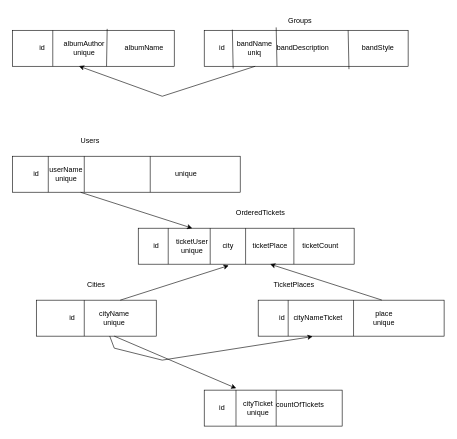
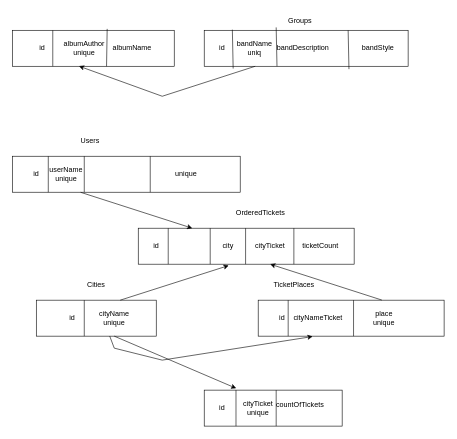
  <mxCell id="0" />
  <mxCell id="1" parent="0" />
  <mxCell id="2" value="" style="rounded=0;whiteSpace=wrap;html=1;" vertex="1" parent="1"><mxGeometry x="20" y="50" width="270" height="60" as="geometry" /></mxCell>
  <mxCell id="3" value="id" style="text;html=1;strokeColor=none;fillColor=none;align=center;verticalAlign=middle;whiteSpace=wrap;rounded=0;" vertex="1" parent="1"><mxGeometry x="40" y="65" width="60" height="30" as="geometry" /></mxCell>
  <mxCell id="4" value="albumAuthor&lt;br&gt;unique" style="text;html=1;strokeColor=none;fillColor=none;align=center;verticalAlign=middle;whiteSpace=wrap;rounded=0;" vertex="1" parent="1"><mxGeometry x="110" y="65" width="60" height="30" as="geometry" /></mxCell>
- <mxCell id="5" value="albumName" style="text;html=1;strokeColor=none;fillColor=none;align=center;verticalAlign=middle;whiteSpace=wrap;rounded=0;" vertex="1" parent="1"><mxGeometry x="210" y="65" width="60" height="30" as="geometry" /></mxCell>
+ <mxCell id="5" value="albumName" style="text;html=1;strokeColor=none;fillColor=none;align=center;verticalAlign=middle;whiteSpace=wrap;rounded=0;" vertex="1" parent="1"><mxGeometry x="190" y="65" width="60" height="30" as="geometry" /></mxCell>
  <mxCell id="6" value="" style="endArrow=none;html=1;rounded=0;exitX=0.25;exitY=1;exitDx=0;exitDy=0;entryX=0.25;entryY=0;entryDx=0;entryDy=0;" edge="1" parent="1" source="2" target="2"><mxGeometry width="50" height="50" relative="1" as="geometry"><mxPoint x="50" y="100" as="sourcePoint" /><mxPoint x="100" y="50" as="targetPoint" /></mxGeometry></mxCell>
  <mxCell id="7" value="" style="endArrow=none;html=1;rounded=0;entryX=0.586;entryY=-0.039;entryDx=0;entryDy=0;exitX=0.582;exitY=1.001;exitDx=0;exitDy=0;exitPerimeter=0;entryPerimeter=0;" edge="1" parent="1" source="2" target="2"><mxGeometry width="50" height="50" relative="1" as="geometry"><mxPoint x="170" y="110" as="sourcePoint" /><mxPoint x="180" y="50" as="targetPoint" /></mxGeometry></mxCell>
  <mxCell id="8" value="" style="rounded=0;whiteSpace=wrap;html=1;" vertex="1" parent="1"><mxGeometry x="340" y="50" width="340" height="60" as="geometry" /></mxCell>
  <mxCell id="9" value="id" style="text;html=1;strokeColor=none;fillColor=none;align=center;verticalAlign=middle;whiteSpace=wrap;rounded=0;" vertex="1" parent="1"><mxGeometry x="340" y="65" width="60" height="30" as="geometry" /></mxCell>
  <mxCell id="10" value="bandName&lt;br&gt;uniq" style="text;html=1;strokeColor=none;fillColor=none;align=center;verticalAlign=middle;whiteSpace=wrap;rounded=0;" vertex="1" parent="1"><mxGeometry x="394" y="65" width="60" height="30" as="geometry" /></mxCell>
  <mxCell id="11" value="bandDescription" style="text;html=1;strokeColor=none;fillColor=none;align=center;verticalAlign=middle;whiteSpace=wrap;rounded=0;" vertex="1" parent="1"><mxGeometry x="475" y="65" width="60" height="30" as="geometry" /></mxCell>
  <mxCell id="12" value="Groups" style="text;html=1;strokeColor=none;fillColor=none;align=center;verticalAlign=middle;whiteSpace=wrap;rounded=0;" vertex="1" parent="1"><mxGeometry x="470" y="20" width="60" height="30" as="geometry" /></mxCell>
  <mxCell id="13" value="bandStyle" style="text;html=1;strokeColor=none;fillColor=none;align=center;verticalAlign=middle;whiteSpace=wrap;rounded=0;" vertex="1" parent="1"><mxGeometry x="600" y="65" width="60" height="30" as="geometry" /></mxCell>
  <mxCell id="14" value="" style="endArrow=none;html=1;rounded=0;exitX=0.142;exitY=1.063;exitDx=0;exitDy=0;exitPerimeter=0;entryX=0.138;entryY=-0.017;entryDx=0;entryDy=0;entryPerimeter=0;" edge="1" parent="1" source="8" target="8"><mxGeometry width="50" height="50" relative="1" as="geometry"><mxPoint x="344" y="100" as="sourcePoint" /><mxPoint x="394" y="50" as="targetPoint" /></mxGeometry></mxCell>
  <mxCell id="15" value="" style="endArrow=none;html=1;rounded=0;exitX=0.142;exitY=1.063;exitDx=0;exitDy=0;exitPerimeter=0;entryX=0.138;entryY=-0.017;entryDx=0;entryDy=0;entryPerimeter=0;" edge="1" parent="1"><mxGeometry width="50" height="50" relative="1" as="geometry"><mxPoint x="581.36" y="114.8" as="sourcePoint" /><mxPoint x="580" y="50" as="targetPoint" /></mxGeometry></mxCell>
  <mxCell id="16" value="" style="endArrow=none;html=1;rounded=0;exitX=0.142;exitY=1.063;exitDx=0;exitDy=0;exitPerimeter=0;entryX=0.138;entryY=-0.017;entryDx=0;entryDy=0;entryPerimeter=0;" edge="1" parent="1"><mxGeometry width="50" height="50" relative="1" as="geometry"><mxPoint x="461.36" y="110" as="sourcePoint" /><mxPoint x="460" y="45.2" as="targetPoint" /></mxGeometry></mxCell>
  <mxCell id="17" value="" style="endArrow=classic;html=1;rounded=0;exitX=0.25;exitY=1;exitDx=0;exitDy=0;entryX=0.412;entryY=0.997;entryDx=0;entryDy=0;entryPerimeter=0;" edge="1" parent="1" source="8" target="2"><mxGeometry width="50" height="50" relative="1" as="geometry"><mxPoint x="360" y="210" as="sourcePoint" /><mxPoint x="410" y="160" as="targetPoint" /><Array as="points"><mxPoint x="270" y="160" /></Array></mxGeometry></mxCell>
  <mxCell id="18" value="" style="rounded=0;whiteSpace=wrap;html=1;" vertex="1" parent="1"><mxGeometry x="230" y="380" width="360" height="60" as="geometry" /></mxCell>
  <mxCell id="19" value="OrderedTickets" style="text;html=1;strokeColor=none;fillColor=none;align=center;verticalAlign=middle;whiteSpace=wrap;rounded=0;" vertex="1" parent="1"><mxGeometry x="364" y="340" width="140" height="30" as="geometry" /></mxCell>
  <mxCell id="20" value="id" style="text;html=1;strokeColor=none;fillColor=none;align=center;verticalAlign=middle;whiteSpace=wrap;rounded=0;" vertex="1" parent="1"><mxGeometry x="230" y="395" width="60" height="30" as="geometry" /></mxCell>
  <mxCell id="21" value="city" style="text;html=1;strokeColor=none;fillColor=none;align=center;verticalAlign=middle;whiteSpace=wrap;rounded=0;" vertex="1" parent="1"><mxGeometry x="350" y="395" width="60" height="30" as="geometry" /></mxCell>
- <mxCell id="22" value="ticketPlace" style="text;html=1;strokeColor=none;fillColor=none;align=center;verticalAlign=middle;whiteSpace=wrap;rounded=0;" vertex="1" parent="1"><mxGeometry x="420" y="395" width="60" height="30" as="geometry" /></mxCell>
- <mxCell id="23" value="ticketUser&lt;br&gt;unique" style="text;html=1;strokeColor=none;fillColor=none;align=center;verticalAlign=middle;whiteSpace=wrap;rounded=0;" vertex="1" parent="1"><mxGeometry x="290" y="395" width="60" height="30" as="geometry" /></mxCell>
+ <mxCell id="22" value="cityTicket" style="text;html=1;strokeColor=none;fillColor=none;align=center;verticalAlign=middle;whiteSpace=wrap;rounded=0;" vertex="1" parent="1"><mxGeometry x="420" y="395" width="60" height="30" as="geometry" /></mxCell>
  <mxCell id="24" value="ticketCount" style="text;html=1;strokeColor=none;fillColor=none;align=center;verticalAlign=middle;whiteSpace=wrap;rounded=0;" vertex="1" parent="1"><mxGeometry x="504" y="395" width="60" height="30" as="geometry" /></mxCell>
  <mxCell id="25" value="" style="rounded=0;whiteSpace=wrap;html=1;" vertex="1" parent="1"><mxGeometry x="60" y="500" width="200" height="60" as="geometry" /></mxCell>
  <mxCell id="26" value="Сities" style="text;html=1;strokeColor=none;fillColor=none;align=center;verticalAlign=middle;whiteSpace=wrap;rounded=0;" vertex="1" parent="1"><mxGeometry x="130" y="460" width="60" height="30" as="geometry" /></mxCell>
  <mxCell id="27" value="cityName&lt;br&gt;unique" style="text;html=1;strokeColor=none;fillColor=none;align=center;verticalAlign=middle;whiteSpace=wrap;rounded=0;" vertex="1" parent="1"><mxGeometry x="160" y="515" width="60" height="30" as="geometry" /></mxCell>
  <mxCell id="28" value="firstPlace" style="text;html=1;strokeColor=none;fillColor=none;align=center;verticalAlign=middle;whiteSpace=wrap;rounded=0;" vertex="1" parent="1"><mxGeometry x="530" y="515" width="60" height="30" as="geometry" /></mxCell>
  <mxCell id="29" value="" style="rounded=0;whiteSpace=wrap;html=1;" vertex="1" parent="1"><mxGeometry x="430" y="500" width="310" height="60" as="geometry" /></mxCell>
  <mxCell id="30" value="TicketPlaces" style="text;html=1;strokeColor=none;fillColor=none;align=center;verticalAlign=middle;whiteSpace=wrap;rounded=0;" vertex="1" parent="1"><mxGeometry x="460" y="460" width="60" height="30" as="geometry" /></mxCell>
  <mxCell id="31" value="id" style="text;html=1;strokeColor=none;fillColor=none;align=center;verticalAlign=middle;whiteSpace=wrap;rounded=0;" vertex="1" parent="1"><mxGeometry x="90" y="515" width="60" height="30" as="geometry" /></mxCell>
  <mxCell id="32" value="id" style="text;html=1;strokeColor=none;fillColor=none;align=center;verticalAlign=middle;whiteSpace=wrap;rounded=0;" vertex="1" parent="1"><mxGeometry x="440" y="515" width="60" height="30" as="geometry" /></mxCell>
  <mxCell id="33" value="cityNameTicket" style="text;html=1;strokeColor=none;fillColor=none;align=center;verticalAlign=middle;whiteSpace=wrap;rounded=0;" vertex="1" parent="1"><mxGeometry x="500" y="515" width="60" height="30" as="geometry" /></mxCell>
  <mxCell id="34" value="place&lt;br&gt;unique" style="text;html=1;strokeColor=none;fillColor=none;align=center;verticalAlign=middle;whiteSpace=wrap;rounded=0;" vertex="1" parent="1"><mxGeometry x="610" y="515" width="60" height="30" as="geometry" /></mxCell>
  <mxCell id="35" value="" style="endArrow=classic;html=1;rounded=0;entryX=0.293;entryY=1.01;entryDx=0;entryDy=0;entryPerimeter=0;exitX=0.612;exitY=0.997;exitDx=0;exitDy=0;exitPerimeter=0;" edge="1" parent="1" source="25" target="29"><mxGeometry width="50" height="50" relative="1" as="geometry"><mxPoint x="170" y="570" as="sourcePoint" /><mxPoint x="139.76" y="620" as="targetPoint" /><Array as="points"><mxPoint x="190" y="580" /><mxPoint x="270" y="600" /></Array></mxGeometry></mxCell>
  <mxCell id="36" value="" style="endArrow=classic;html=1;rounded=0;exitX=0.665;exitY=-0.003;exitDx=0;exitDy=0;exitPerimeter=0;" edge="1" parent="1" source="29"><mxGeometry width="50" height="50" relative="1" as="geometry"><mxPoint x="400" y="490" as="sourcePoint" /><mxPoint x="450" y="440" as="targetPoint" /></mxGeometry></mxCell>
  <mxCell id="37" value="" style="endArrow=classic;html=1;rounded=0;entryX=0.419;entryY=1.037;entryDx=0;entryDy=0;entryPerimeter=0;" edge="1" parent="1" target="18"><mxGeometry width="50" height="50" relative="1" as="geometry"><mxPoint x="200" y="500" as="sourcePoint" /><mxPoint x="250" y="450" as="targetPoint" /></mxGeometry></mxCell>
  <mxCell id="38" value="" style="rounded=0;whiteSpace=wrap;html=1;" vertex="1" parent="1"><mxGeometry x="340" y="650" width="230" height="60" as="geometry" /></mxCell>
  <mxCell id="39" value="id" style="text;html=1;strokeColor=none;fillColor=none;align=center;verticalAlign=middle;whiteSpace=wrap;rounded=0;" vertex="1" parent="1"><mxGeometry x="340" y="665" width="60" height="30" as="geometry" /></mxCell>
  <mxCell id="40" value="cityTicket&lt;br&gt;unique" style="text;html=1;strokeColor=none;fillColor=none;align=center;verticalAlign=middle;whiteSpace=wrap;rounded=0;" vertex="1" parent="1"><mxGeometry x="400" y="665" width="60" height="30" as="geometry" /></mxCell>
  <mxCell id="41" value="" style="endArrow=classic;html=1;rounded=0;entryX=0.232;entryY=-0.05;entryDx=0;entryDy=0;entryPerimeter=0;" edge="1" parent="1" target="38"><mxGeometry width="50" height="50" relative="1" as="geometry"><mxPoint x="190" y="560" as="sourcePoint" /><mxPoint x="240" y="510" as="targetPoint" /></mxGeometry></mxCell>
  <mxCell id="42" value="countOfTickets" style="text;html=1;strokeColor=none;fillColor=none;align=center;verticalAlign=middle;whiteSpace=wrap;rounded=0;" vertex="1" parent="1"><mxGeometry x="470" y="660" width="60" height="30" as="geometry" /></mxCell>
  <mxCell id="43" value="" style="rounded=0;whiteSpace=wrap;html=1;" vertex="1" parent="1"><mxGeometry x="20" y="260" width="380" height="60" as="geometry" /></mxCell>
  <mxCell id="44" value="id" style="text;html=1;strokeColor=none;fillColor=none;align=center;verticalAlign=middle;whiteSpace=wrap;rounded=0;" vertex="1" parent="1"><mxGeometry x="30" y="275" width="60" height="30" as="geometry" /></mxCell>
  <mxCell id="45" value="userName&lt;br&gt;unique" style="text;html=1;strokeColor=none;fillColor=none;align=center;verticalAlign=middle;whiteSpace=wrap;rounded=0;" vertex="1" parent="1"><mxGeometry x="80" y="275" width="60" height="30" as="geometry" /></mxCell>
  <mxCell id="46" value="unique" style="text;html=1;strokeColor=none;fillColor=none;align=center;verticalAlign=middle;whiteSpace=wrap;rounded=0;" vertex="1" parent="1"><mxGeometry x="280" y="275" width="60" height="30" as="geometry" /></mxCell>
  <mxCell id="47" value="" style="endArrow=classic;html=1;rounded=0;entryX=0.25;entryY=0;entryDx=0;entryDy=0;exitX=0.3;exitY=1.003;exitDx=0;exitDy=0;exitPerimeter=0;" edge="1" parent="1" source="43" target="18"><mxGeometry width="50" height="50" relative="1" as="geometry"><mxPoint x="95" y="395" as="sourcePoint" /><mxPoint x="145" y="345" as="targetPoint" /></mxGeometry></mxCell>
  <mxCell id="48" value="" style="endArrow=none;html=1;rounded=0;" edge="1" parent="1"><mxGeometry width="50" height="50" relative="1" as="geometry"><mxPoint x="80" y="320" as="sourcePoint" /><mxPoint x="80" y="260" as="targetPoint" /></mxGeometry></mxCell>
  <mxCell id="49" value="" style="endArrow=none;html=1;rounded=0;" edge="1" parent="1"><mxGeometry width="50" height="50" relative="1" as="geometry"><mxPoint x="140" y="320" as="sourcePoint" /><mxPoint x="140" y="260" as="targetPoint" /></mxGeometry></mxCell>
  <mxCell id="50" value="" style="endArrow=none;html=1;rounded=0;" edge="1" parent="1"><mxGeometry width="50" height="50" relative="1" as="geometry"><mxPoint x="250" y="320" as="sourcePoint" /><mxPoint x="250" y="260" as="targetPoint" /></mxGeometry></mxCell>
  <mxCell id="51" value="" style="endArrow=none;html=1;rounded=0;" edge="1" parent="1"><mxGeometry width="50" height="50" relative="1" as="geometry"><mxPoint x="140" y="560" as="sourcePoint" /><mxPoint x="140" y="500" as="targetPoint" /></mxGeometry></mxCell>
  <mxCell id="52" value="" style="endArrow=none;html=1;rounded=0;" edge="1" parent="1"><mxGeometry width="50" height="50" relative="1" as="geometry"><mxPoint x="280" y="440" as="sourcePoint" /><mxPoint x="280" y="380" as="targetPoint" /></mxGeometry></mxCell>
  <mxCell id="53" value="" style="endArrow=none;html=1;rounded=0;" edge="1" parent="1"><mxGeometry width="50" height="50" relative="1" as="geometry"><mxPoint x="350" y="440" as="sourcePoint" /><mxPoint x="350" y="380" as="targetPoint" /></mxGeometry></mxCell>
  <mxCell id="54" value="" style="endArrow=none;html=1;rounded=0;" edge="1" parent="1"><mxGeometry width="50" height="50" relative="1" as="geometry"><mxPoint x="409" y="440" as="sourcePoint" /><mxPoint x="409" y="380" as="targetPoint" /></mxGeometry></mxCell>
  <mxCell id="55" value="" style="endArrow=none;html=1;rounded=0;" edge="1" parent="1"><mxGeometry width="50" height="50" relative="1" as="geometry"><mxPoint x="489.5" y="440" as="sourcePoint" /><mxPoint x="489.5" y="380" as="targetPoint" /></mxGeometry></mxCell>
  <mxCell id="56" value="" style="endArrow=none;html=1;rounded=0;" edge="1" parent="1"><mxGeometry width="50" height="50" relative="1" as="geometry"><mxPoint x="480" y="560" as="sourcePoint" /><mxPoint x="480" y="500" as="targetPoint" /></mxGeometry></mxCell>
  <mxCell id="57" value="" style="endArrow=none;html=1;rounded=0;" edge="1" parent="1"><mxGeometry width="50" height="50" relative="1" as="geometry"><mxPoint x="589" y="560" as="sourcePoint" /><mxPoint x="589" y="500" as="targetPoint" /></mxGeometry></mxCell>
  <mxCell id="58" value="" style="endArrow=none;html=1;rounded=0;" edge="1" parent="1"><mxGeometry width="50" height="50" relative="1" as="geometry"><mxPoint x="393" y="710" as="sourcePoint" /><mxPoint x="393" y="650" as="targetPoint" /></mxGeometry></mxCell>
  <mxCell id="59" value="" style="endArrow=none;html=1;rounded=0;" edge="1" parent="1"><mxGeometry width="50" height="50" relative="1" as="geometry"><mxPoint x="460" y="710" as="sourcePoint" /><mxPoint x="460" y="650" as="targetPoint" /></mxGeometry></mxCell>
  <mxCell id="60" value="Users" style="text;html=1;strokeColor=none;fillColor=none;align=center;verticalAlign=middle;whiteSpace=wrap;rounded=0;" vertex="1" parent="1"><mxGeometry x="120" y="220" width="60" height="30" as="geometry" /></mxCell>
